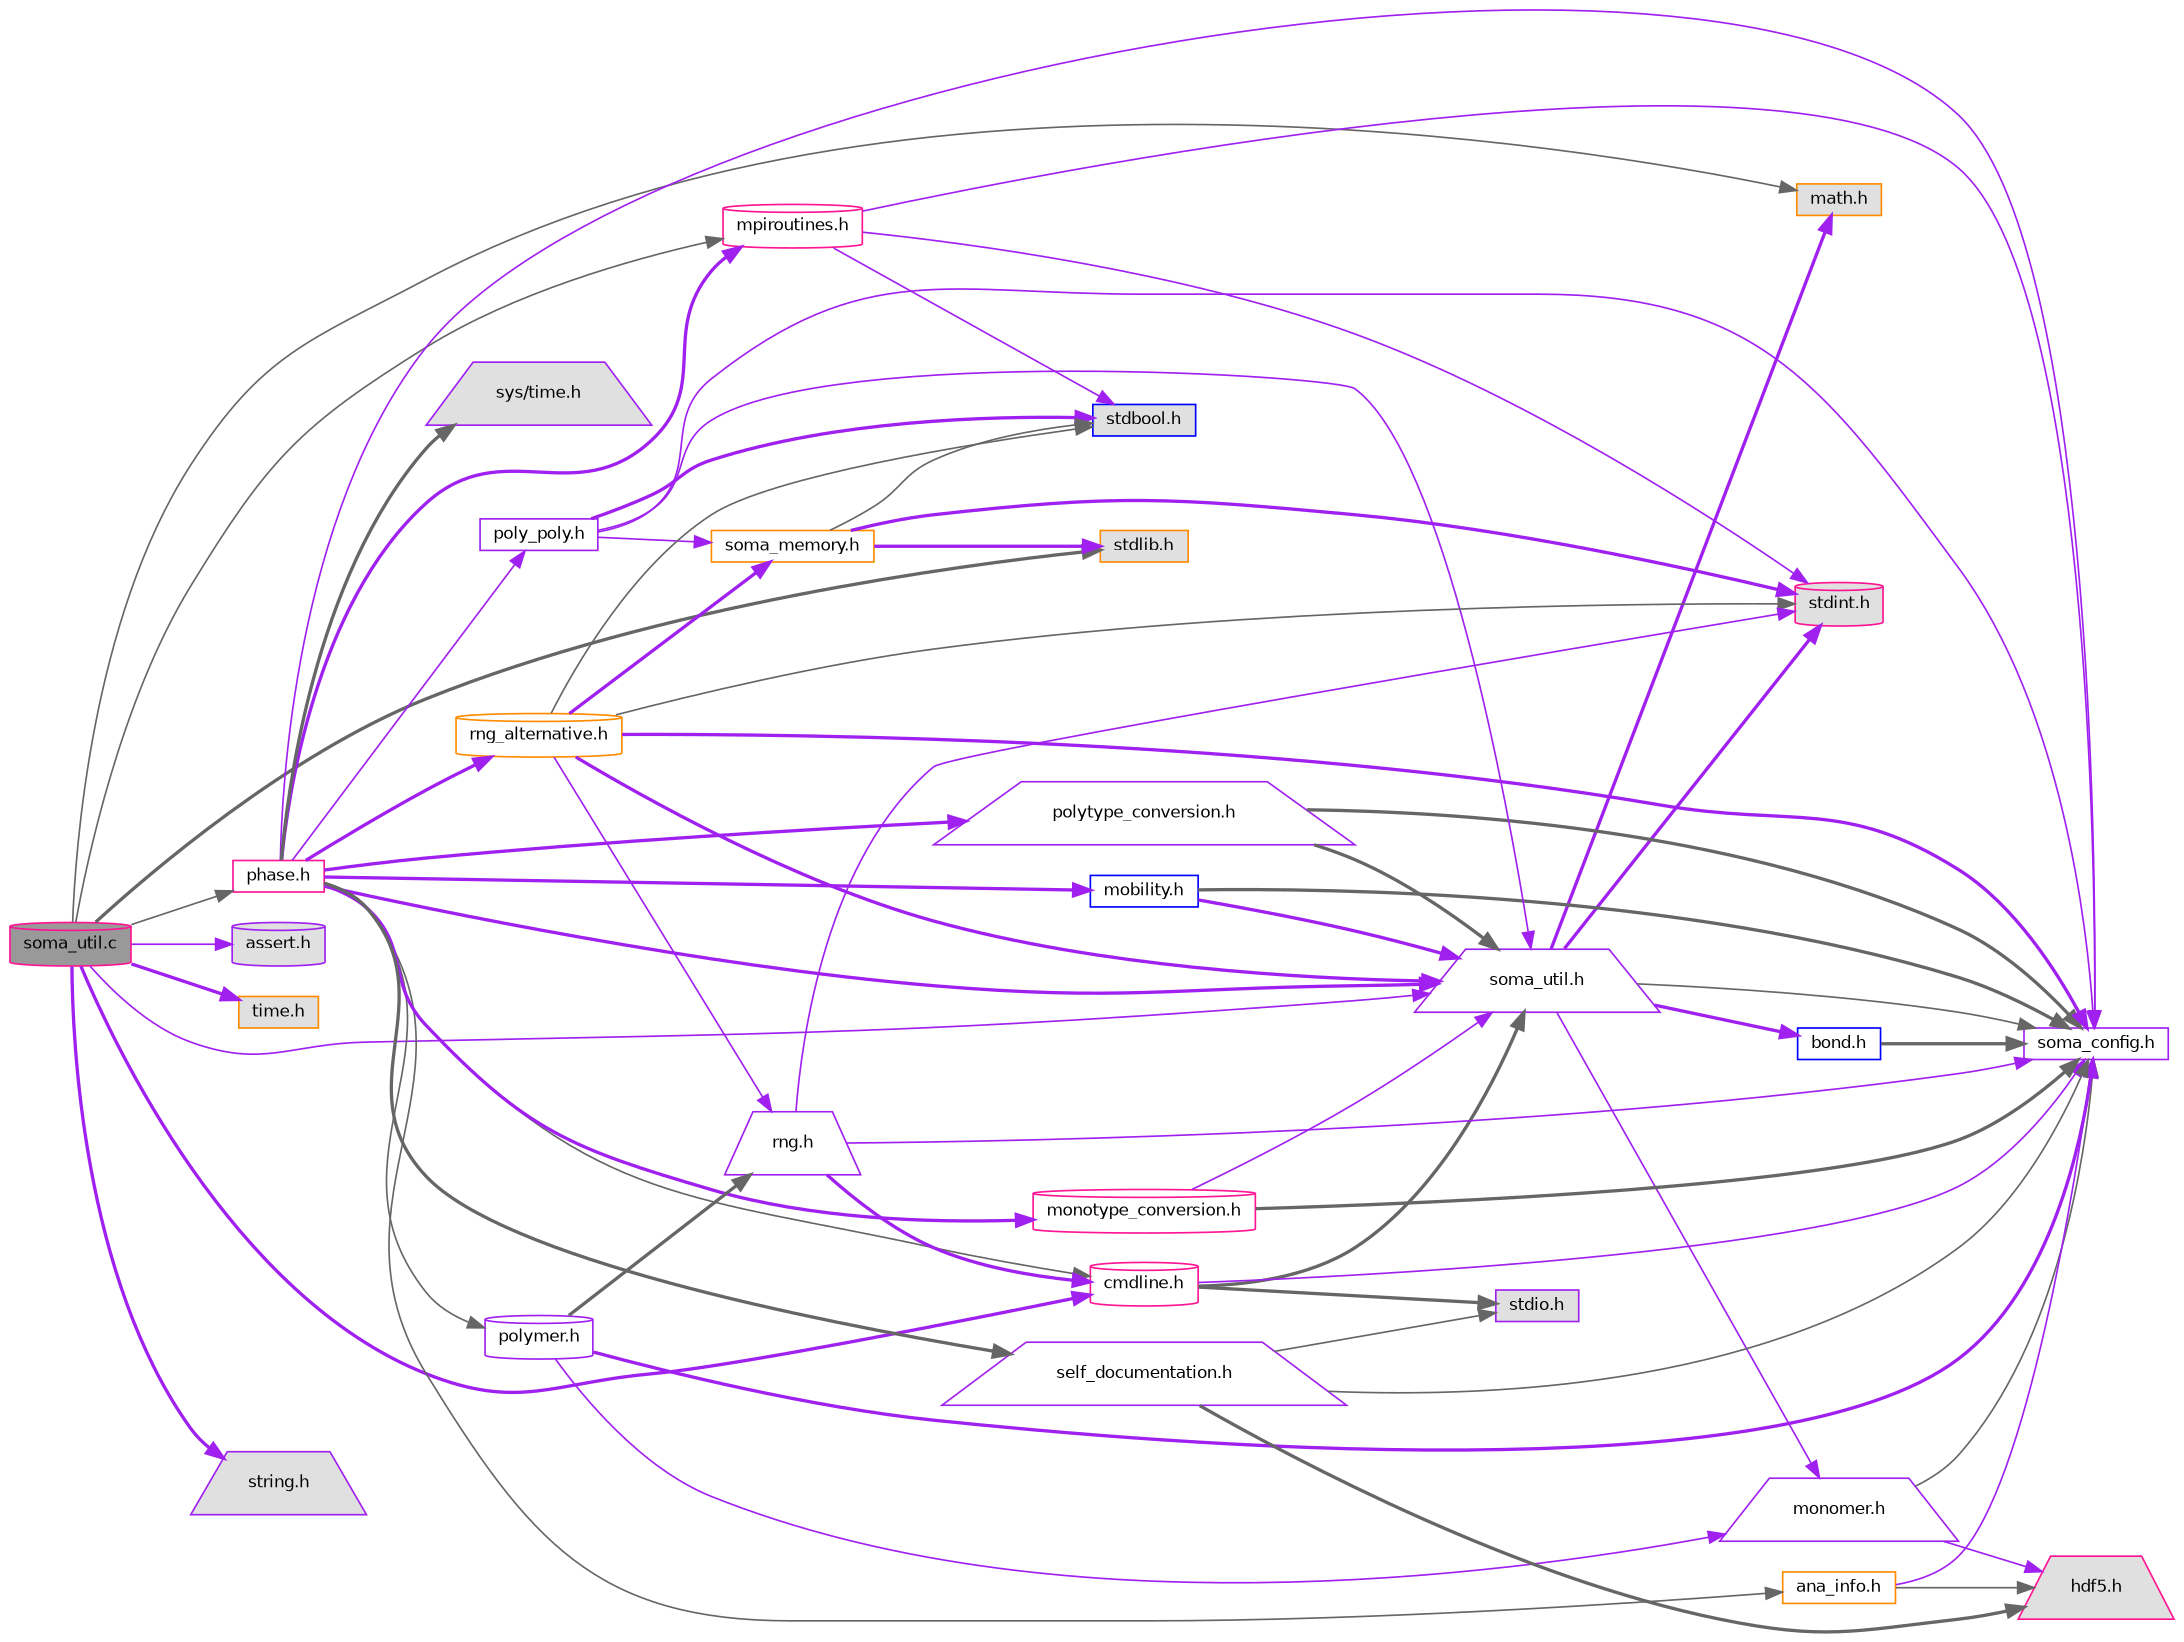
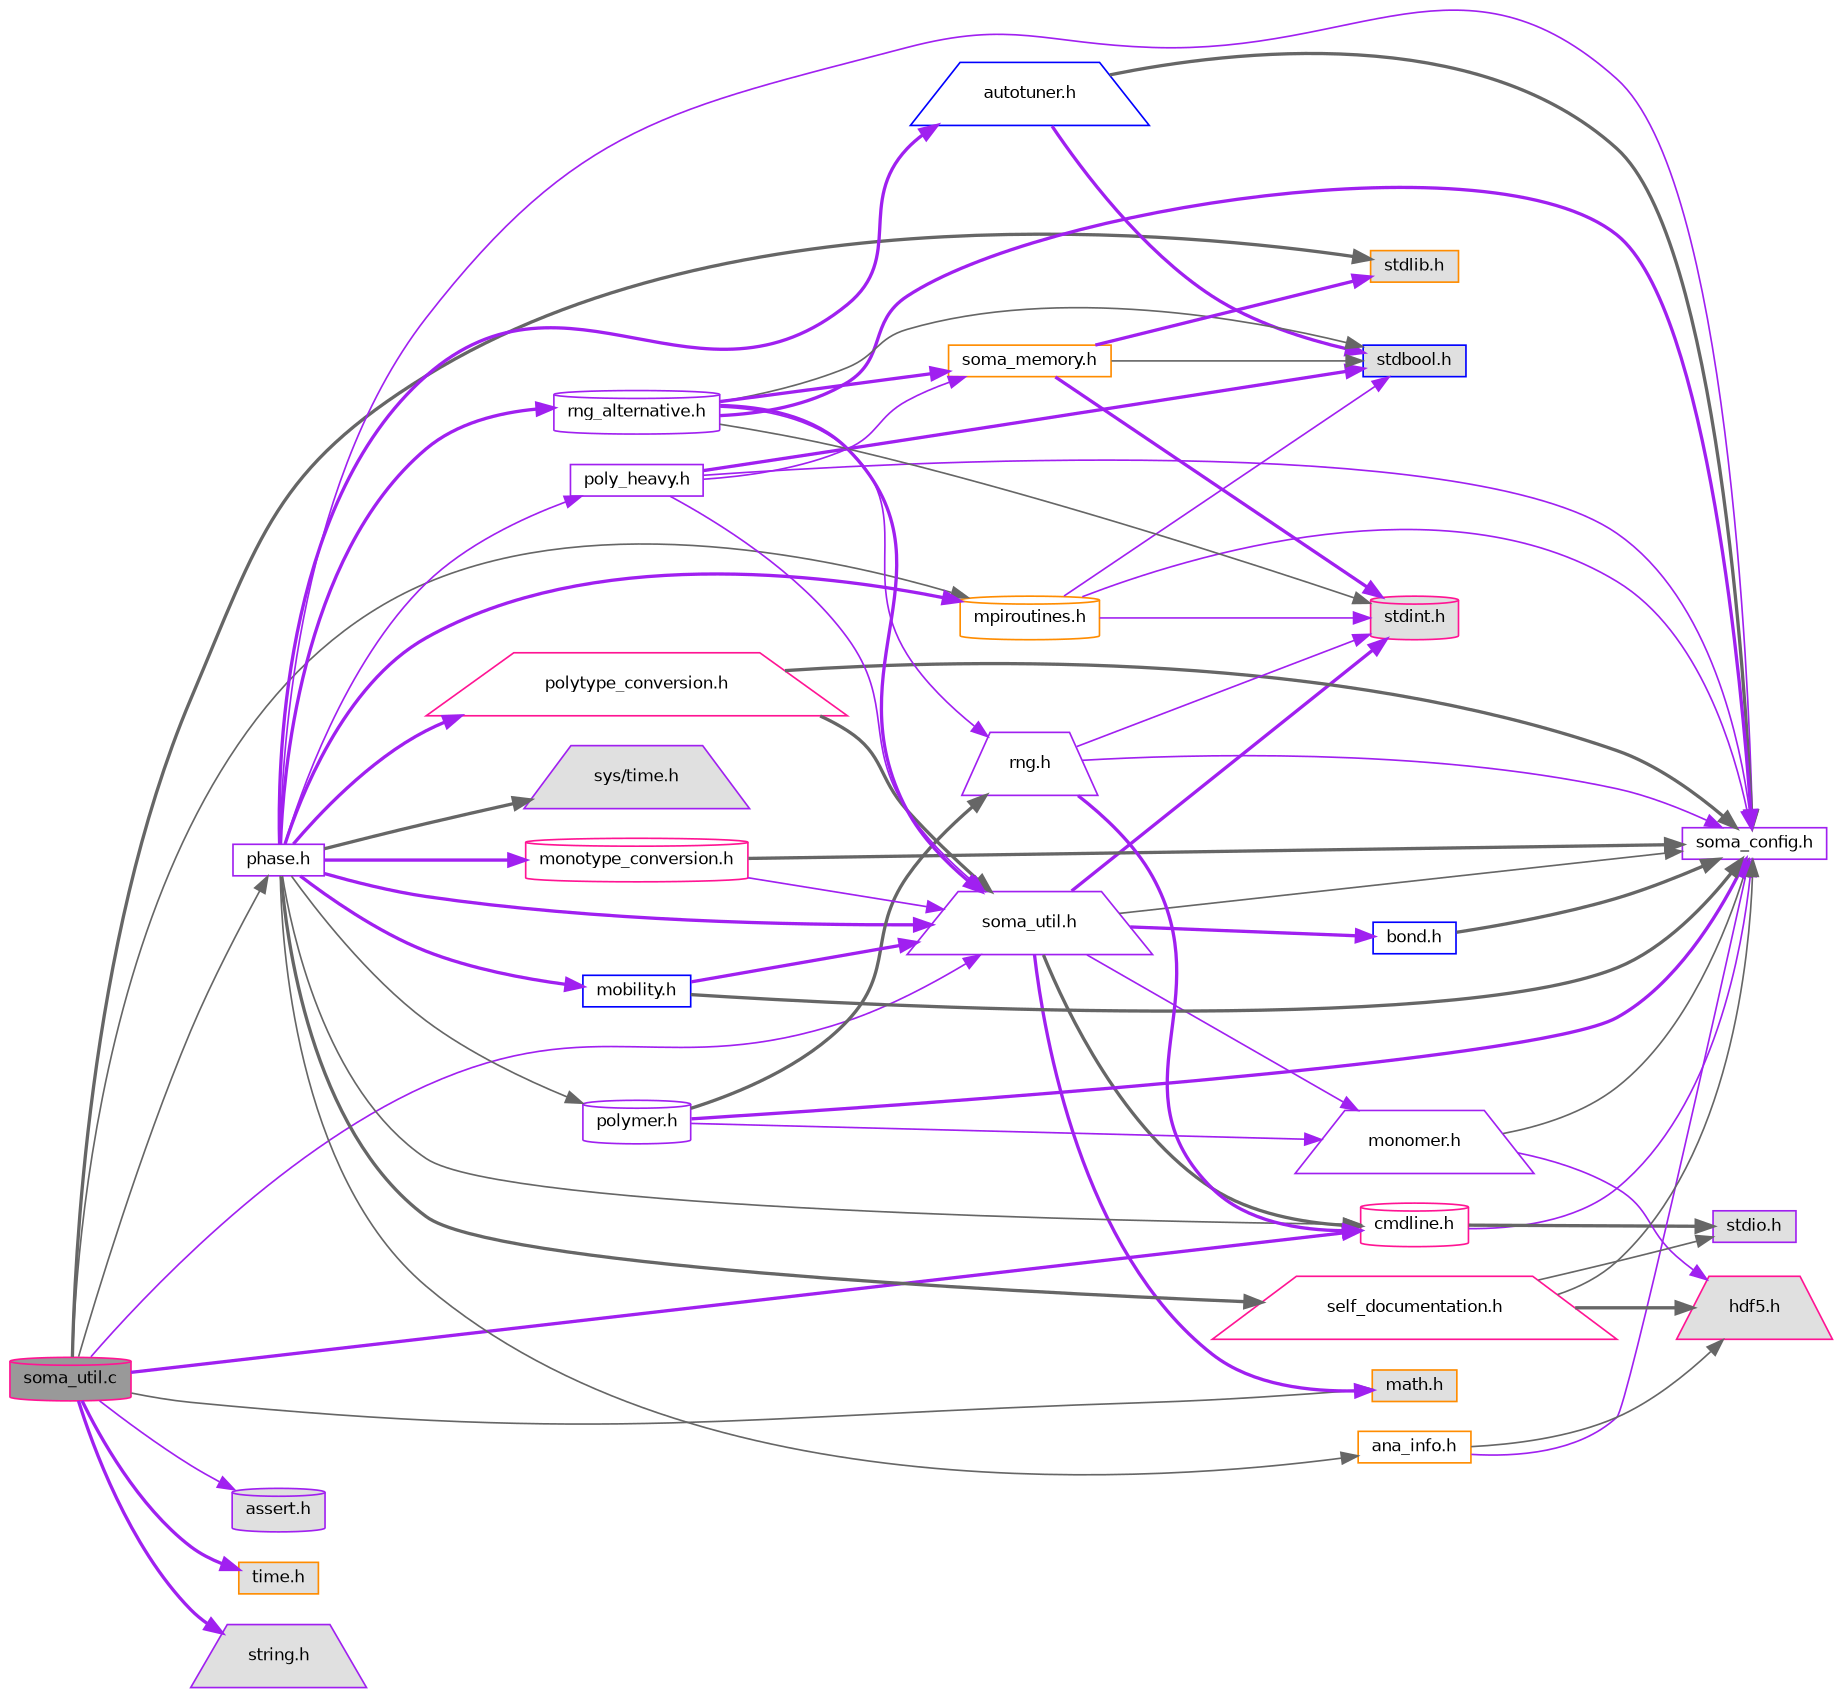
  digraph {
    rankdir=LR
    node [color=purple fillcolor=white fontname=Helvetica fontsize=10 shape=box style=filled]
    edge [color=purple fontname=Helvetica fontsize=10 labelfontname=Helvetica labelfontsize=10 style=bold]
    n1 [color=deeppink fillcolor=grey60 fontcolor=black height=0.2 label="soma_util.c" shape=cylinder width=0.4]
    n2 [height=0.2 label="soma_util.h" shape=trapezium width=0.4]
    n3 [color=deeppink height=0.2 label="cmdline.h" shape=cylinder width=0.4]
    n4 [color=darkorange fillcolor="#E0E0E0" height=0.2 label="math.h" width=0.4]
    n5 [color=darkorange fillcolor="#E0E0E0" height=0.2 label="stdlib.h" width=0.4]
    n6 [fillcolor="#E0E0E0" height=0.2 label="assert.h" shape=cylinder width=0.4]
    n7 [color=darkorange fillcolor="#E0E0E0" height=0.2 label="time.h" width=0.4]
-   n8 [color=deeppink height=0.2 label="phase.h" width=0.4]
-   n9 [color=deeppink height=0.2 label="mpiroutines.h" shape=cylinder width=0.4]
+   n8 [height=0.2 label="phase.h" width=0.4]
+   n9 [color=darkorange height=0.2 label="mpiroutines.h" shape=cylinder width=0.4]
    n10 [fillcolor="#E0E0E0" height=0.2 label="string.h" shape=trapezium width=0.4]
    n11 [height=0.2 label="soma_config.h" width=0.4]
    n12 [color=deeppink fillcolor="#E0E0E0" height=0.2 label="stdint.h" shape=cylinder width=0.4]
    n13 [color=blue height=0.2 label="bond.h" width=0.4]
    n14 [height=0.2 label="monomer.h" shape=trapezium width=0.4]
    n15 [fillcolor="#E0E0E0" height=0.2 label="stdio.h" width=0.4]
    n16 [color=darkorange height=0.2 label="ana_info.h" width=0.4]
+   n17 [color=blue height=0.2 label="autotuner.h" shape=trapezium width=0.4]
    n18 [height=0.2 label="polymer.h" shape=cylinder width=0.4]
-   n19 [height=0.2 label="polytype_conversion.h" shape=trapezium width=0.4]
+   n19 [color=deeppink height=0.2 label="polytype_conversion.h" shape=trapezium width=0.4]
    n20 [color=deeppink height=0.2 label="monotype_conversion.h" shape=cylinder width=0.4]
    n21 [color=blue height=0.2 label="mobility.h" width=0.4]
-   n22 [height=0.2 label="self_documentation.h" shape=trapezium width=0.4]
-   n23 [height=0.2 label="poly_poly.h" width=0.4]
-   n24 [color=darkorange height=0.2 label="rng_alternative.h" shape=cylinder width=0.4]
+   n22 [color=deeppink height=0.2 label="self_documentation.h" shape=trapezium width=0.4]
+   n23 [height=0.2 label="poly_heavy.h" width=0.4]
+   n24 [height=0.2 label="rng_alternative.h" shape=cylinder width=0.4]
    n25 [fillcolor="#E0E0E0" height=0.2 label="sys/time.h" shape=trapezium width=0.4]
    n26 [color=blue fillcolor="#E0E0E0" height=0.2 label="stdbool.h" width=0.4]
    n27 [color=deeppink fillcolor="#E0E0E0" height=0.2 label="hdf5.h" shape=trapezium width=0.4]
    n28 [height=0.2 label="rng.h" shape=trapezium width=0.4]
    n29 [color=darkorange height=0.2 label="soma_memory.h" width=0.4]
    n1 -> n2 [style=solid]
    n1 -> n3
    n1 -> n4 [color=gray40 style=solid]
    n1 -> n5 [color=gray40]
    n1 -> n6 [style=solid]
    n1 -> n7
    n1 -> n8 [color=gray40 style=solid]
    n1 -> n9 [color=gray40 style=solid]
    n1 -> n10
-   n3 -> n2 [color=gray40]
+   n2 -> n3 [color=gray40]
    n2 -> n4
    n2 -> n11 [color=gray40 style=solid]
    n2 -> n12
    n2 -> n13
    n2 -> n14 [style=solid]
    n3 -> n11 [style=solid]
    n3 -> n15 [color=gray40]
    n8 -> n2
    n8 -> n3 [color=gray40 style=solid]
    n8 -> n9
    n8 -> n11 [style=solid]
    n8 -> n16 [color=gray40 style=solid]
+   n8 -> n17
    n8 -> n18 [color=gray40 style=solid]
    n8 -> n19
    n8 -> n20
    n8 -> n21
    n8 -> n22 [color=gray40]
    n8 -> n23 [style=solid]
    n8 -> n24
    n8 -> n25 [color=gray40]
    n9 -> n11 [style=solid]
    n9 -> n12 [style=solid]
    n9 -> n26 [style=solid]
    n13 -> n11 [color=gray40]
    n14 -> n11 [color=gray40 style=solid]
    n14 -> n27 [style=solid]
    n16 -> n11 [style=solid]
    n16 -> n27 [color=gray40 style=solid]
+   n17 -> n11 [color=gray40]
+   n17 -> n26
    n18 -> n11
    n18 -> n14 [style=solid]
    n18 -> n28 [color=gray40]
    n19 -> n2 [color=gray40]
    n19 -> n11 [color=gray40]
    n20 -> n2 [style=solid]
    n20 -> n11 [color=gray40]
    n21 -> n2
    n21 -> n11 [color=gray40]
    n22 -> n11 [color=gray40 style=solid]
    n22 -> n15 [color=gray40 style=solid]
    n22 -> n27 [color=gray40]
    n23 -> n2 [style=solid]
    n23 -> n11 [style=solid]
    n23 -> n26
    n23 -> n29 [style=solid]
    n24 -> n2
    n24 -> n11
    n24 -> n12 [color=gray40 style=solid]
    n24 -> n26 [color=gray40 style=solid]
    n24 -> n28 [style=solid]
    n24 -> n29
    n28 -> n3
    n28 -> n11 [style=solid]
    n28 -> n12 [style=solid]
    n29 -> n5
    n29 -> n12
    n29 -> n26 [color=gray40 style=solid]
  }
